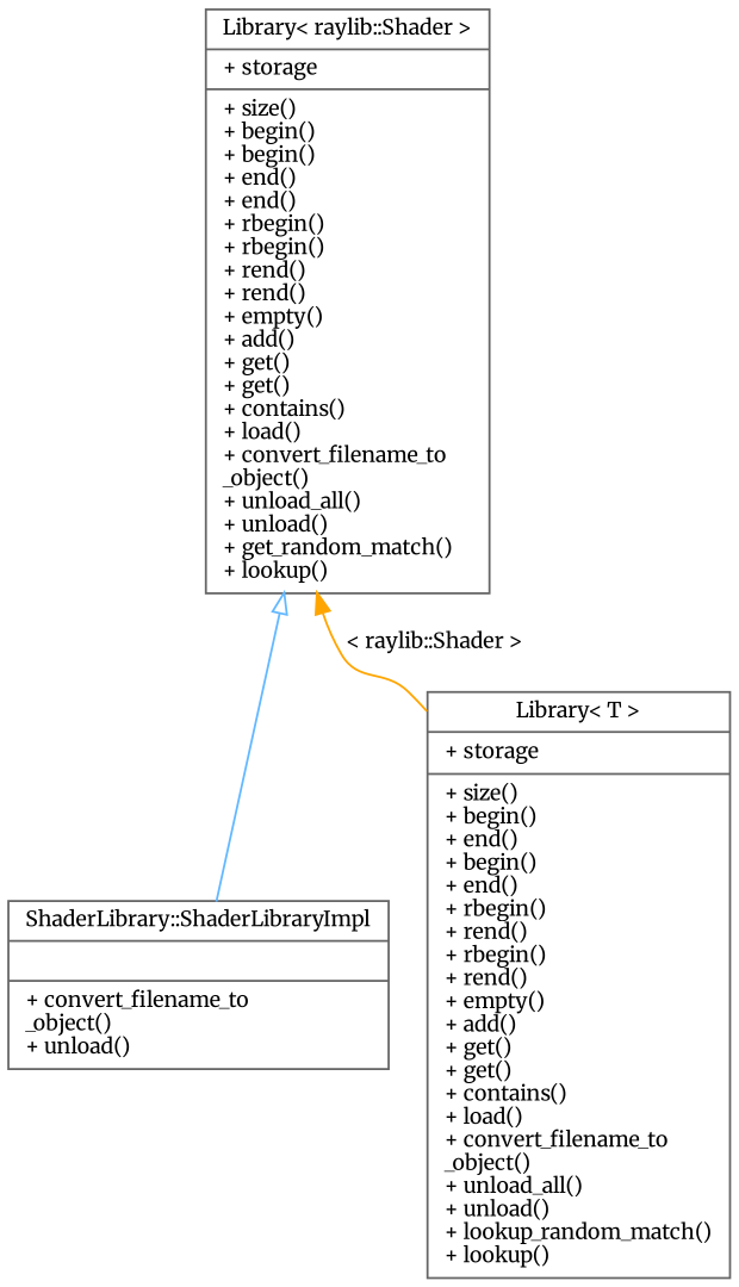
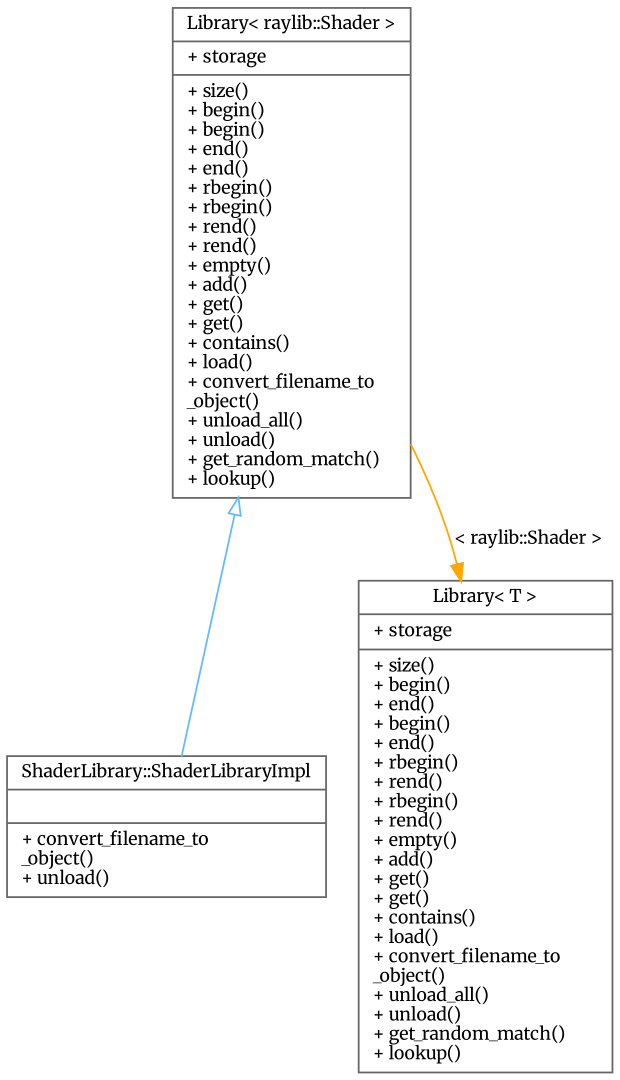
  digraph {
    fontname=Merriweather
    node [color=gray40 fillcolor=white fontname=Merriweather fontsize=10 shape=record style=filled]
    edge [dir=back fontname=Merriweather fontsize=10 labelfontname=Helvetica labelfontsize=10 style=solid]
    n1 [height=0.2 label="{ShaderLibrary::ShaderLibraryImpl\n||+ convert_filename_to\l_object()\l+ unload()\l}" width=0.4]
    n2 [height=0.2 label="{Library\< raylib::Shader \>\n|+ storage\l|+ size()\l+ begin()\l+ begin()\l+ end()\l+ end()\l+ rbegin()\l+ rbegin()\l+ rend()\l+ rend()\l+ empty()\l+ add()\l+ get()\l+ get()\l+ contains()\l+ load()\l+ convert_filename_to\l_object()\l+ unload_all()\l+ unload()\l+ get_random_match()\l+ lookup()\l}" width=0.4]
-   n3 [height=0.2 label="{Library\< T \>\n|+ storage\l|+ size()\l+ begin()\l+ end()\l+ begin()\l+ end()\l+ rbegin()\l+ rend()\l+ rbegin()\l+ rend()\l+ empty()\l+ add()\l+ get()\l+ get()\l+ contains()\l+ load()\l+ convert_filename_to\l_object()\l+ unload_all()\l+ unload()\l+ lookup_random_match()\l+ lookup()\l}" width=0.4]
+   n3 [height=0.2 label="{Library\< T \>\n|+ storage\l|+ size()\l+ begin()\l+ end()\l+ begin()\l+ end()\l+ rbegin()\l+ rend()\l+ rbegin()\l+ rend()\l+ empty()\l+ add()\l+ get()\l+ get()\l+ contains()\l+ load()\l+ convert_filename_to\l_object()\l+ unload_all()\l+ unload()\l+ get_random_match()\l+ lookup()\l}" width=0.4]
    n2 -> n1 [arrowtail=onormal color=steelblue1]
-   n2 -> n3 [color=orange label=" \< raylib::Shader \>"]
+   n3 -> n2 [color=orange label=" \< raylib::Shader \>"]
  }
